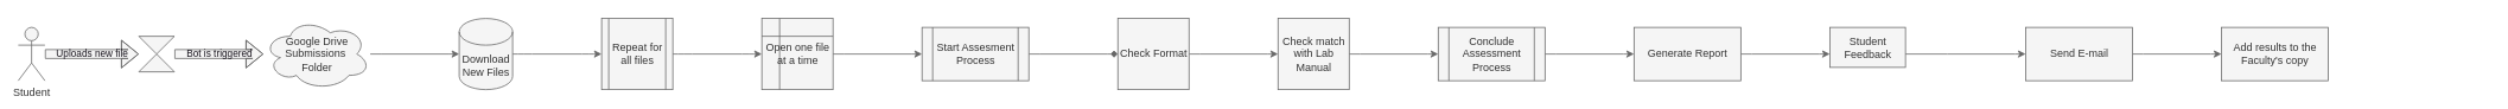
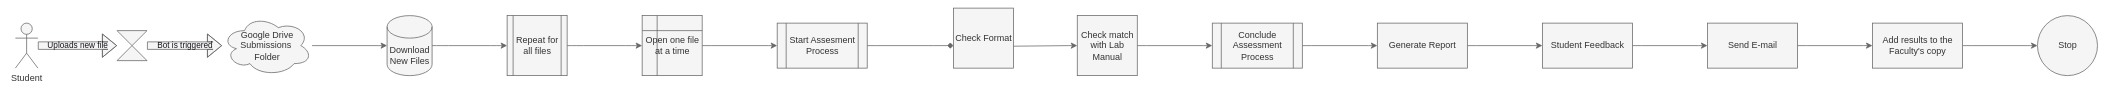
  <mxCell id="0" />
  <mxCell id="1" parent="0" />
  <mxCell id="2" style="edgeStyle=none;html=1;labelBackgroundColor=none;labelBorderColor=none;fontColor=#18141D;noEdgeStyle=1;orthogonal=1;fillColor=#f5f5f5;strokeColor=#666666;" edge="1" parent="1" source="3" target="28"><mxGeometry relative="1" as="geometry"><Array as="points"><mxPoint x="587.5" y="60" /><mxPoint x="663.5" y="60" /></Array></mxGeometry></mxCell>
  <mxCell id="3" value="Download New Files" style="shape=cylinder3;whiteSpace=wrap;html=1;boundedLbl=1;backgroundOutline=1;size=15;rounded=0;fillColor=#f5f5f5;fontColor=#333333;strokeColor=#666666;labelBackgroundColor=none;labelBorderColor=none;" vertex="1" parent="1"><mxGeometry x="515.5" y="20" width="60" height="80" as="geometry" /></mxCell>
  <mxCell id="4" style="edgeStyle=none;html=1;noEdgeStyle=1;orthogonal=1;fillColor=#f5f5f5;strokeColor=#666666;rounded=0;fontColor=#18141D;labelBackgroundColor=none;labelBorderColor=none;endArrow=diamond;" edge="1" parent="1" source="5" target="7"><mxGeometry relative="1" as="geometry"><Array as="points"><mxPoint x="1167.5" y="60" /><mxPoint x="1243.5" y="60" /></Array></mxGeometry></mxCell>
  <mxCell id="5" value="Start Assesment Process" style="shape=process;whiteSpace=wrap;html=1;backgroundOutline=1;rounded=0;fillColor=#f5f5f5;fontColor=#333333;strokeColor=#666666;labelBackgroundColor=none;labelBorderColor=none;" vertex="1" parent="1"><mxGeometry x="1035.5" y="30" width="120" height="60" as="geometry" /></mxCell>
  <mxCell id="6" value="" style="edgeStyle=none;html=1;noEdgeStyle=1;orthogonal=1;fillColor=#f5f5f5;strokeColor=#666666;rounded=0;fontColor=#18141D;labelBackgroundColor=none;labelBorderColor=none;" edge="1" parent="1" source="7" target="15"><mxGeometry relative="1" as="geometry"><Array as="points"><mxPoint x="1347.5" y="60" /><mxPoint x="1423.5" y="60" /></Array></mxGeometry></mxCell>
- <mxCell id="7" value="Check Format" style="whiteSpace=wrap;html=1;rounded=0;fillColor=#f5f5f5;fontColor=#333333;strokeColor=#666666;labelBackgroundColor=none;labelBorderColor=none;" vertex="1" parent="1"><mxGeometry x="1255.5" y="20" width="80" height="80" as="geometry" /></mxCell>
+ <mxCell id="7" value="Check Format" style="whiteSpace=wrap;html=1;rounded=0;fillColor=#f5f5f5;fontColor=#333333;strokeColor=#666666;labelBackgroundColor=none;labelBorderColor=none;" vertex="1" parent="1"><mxGeometry x="1270.5" y="10" width="80" height="80" as="geometry" /></mxCell>
  <mxCell id="8" value="" style="edgeStyle=none;html=1;noEdgeStyle=1;orthogonal=1;fillColor=#f5f5f5;strokeColor=#666666;rounded=0;fontColor=#18141D;labelBackgroundColor=none;labelBorderColor=none;" edge="1" parent="1" source="9" target="3"><mxGeometry relative="1" as="geometry"><Array as="points"><mxPoint x="427.5" y="60" /><mxPoint x="503.5" y="60" /></Array></mxGeometry></mxCell>
  <mxCell id="9" value="Google Drive Submissions&amp;nbsp;&lt;br&gt;Folder" style="ellipse;shape=cloud;whiteSpace=wrap;html=1;rounded=0;fillColor=#f5f5f5;fontColor=#333333;strokeColor=#666666;labelBackgroundColor=none;labelBorderColor=none;" vertex="1" parent="1"><mxGeometry x="295.5" y="20" width="120" height="80" as="geometry" /></mxCell>
  <mxCell id="10" style="edgeStyle=none;html=1;noEdgeStyle=1;orthogonal=1;fillColor=#f5f5f5;strokeColor=#666666;rounded=0;fontColor=#18141D;labelBackgroundColor=none;labelBorderColor=none;" edge="1" parent="1" source="11" target="5"><mxGeometry relative="1" as="geometry"><Array as="points"><mxPoint x="947.5" y="60" /><mxPoint x="1023.5" y="60" /></Array></mxGeometry></mxCell>
  <mxCell id="11" value="Open one file at a time" style="shape=internalStorage;whiteSpace=wrap;html=1;backgroundOutline=1;rounded=0;fillColor=#f5f5f5;fontColor=#333333;strokeColor=#666666;labelBackgroundColor=none;labelBorderColor=none;" vertex="1" parent="1"><mxGeometry x="855.5" y="20" width="80" height="80" as="geometry" /></mxCell>
  <mxCell id="12" value="" style="shape=collate;whiteSpace=wrap;html=1;fillColor=#f5f5f5;fontColor=#333333;strokeColor=#666666;rounded=0;labelBackgroundColor=none;labelBorderColor=none;" vertex="1" parent="1"><mxGeometry x="155.5" y="40" width="40" height="40" as="geometry" /></mxCell>
  <mxCell id="13" value="Student" style="shape=umlActor;verticalLabelPosition=bottom;verticalAlign=top;html=1;outlineConnect=0;fillColor=#f5f5f5;fontColor=#333333;strokeColor=#666666;rounded=0;labelBackgroundColor=none;labelBorderColor=none;" vertex="1" parent="1"><mxGeometry x="20" y="30" width="30" height="60" as="geometry" /></mxCell>
  <mxCell id="14" style="edgeStyle=none;html=1;noEdgeStyle=1;orthogonal=1;fillColor=#f5f5f5;strokeColor=#666666;rounded=0;fontColor=#18141D;labelBackgroundColor=none;labelBorderColor=none;" edge="1" parent="1" source="15" target="25"><mxGeometry relative="1" as="geometry"><Array as="points"><mxPoint x="1527.5" y="60" /><mxPoint x="1603.5" y="60" /></Array></mxGeometry></mxCell>
  <mxCell id="15" value="Check match with Lab Manual" style="whiteSpace=wrap;html=1;rounded=0;fillColor=#f5f5f5;fontColor=#333333;strokeColor=#666666;labelBackgroundColor=none;labelBorderColor=none;" vertex="1" parent="1"><mxGeometry x="1435.5" y="20" width="80" height="80" as="geometry" /></mxCell>
  <mxCell id="16" value="" style="edgeStyle=none;html=1;noEdgeStyle=1;orthogonal=1;fillColor=#f5f5f5;strokeColor=#666666;rounded=0;fontColor=#18141D;labelBackgroundColor=none;labelBorderColor=none;" edge="1" parent="1" source="17" target="19"><mxGeometry relative="1" as="geometry"><Array as="points"><mxPoint x="1967.5" y="60" /><mxPoint x="2043.5" y="60" /></Array></mxGeometry></mxCell>
  <mxCell id="17" value="Generate Report" style="whiteSpace=wrap;html=1;backgroundOutline=1;rounded=0;fillColor=#f5f5f5;fontColor=#333333;strokeColor=#666666;labelBackgroundColor=none;labelBorderColor=none;" vertex="1" parent="1"><mxGeometry x="1835.5" y="30" width="120" height="60" as="geometry" /></mxCell>
  <mxCell id="18" value="" style="edgeStyle=none;html=1;noEdgeStyle=1;orthogonal=1;fillColor=#f5f5f5;strokeColor=#666666;rounded=0;fontColor=#18141D;labelBackgroundColor=none;labelBorderColor=none;" edge="1" parent="1" source="19" target="21"><mxGeometry relative="1" as="geometry"><Array as="points"><mxPoint x="2187.5" y="60" /><mxPoint x="2263.5" y="60" /></Array></mxGeometry></mxCell>
- <mxCell id="19" value="Student Feedback" style="whiteSpace=wrap;html=1;backgroundOutline=1;rounded=0;fillColor=#f5f5f5;fontColor=#333333;strokeColor=#666666;labelBackgroundColor=none;labelBorderColor=none;" vertex="1" parent="1"><mxGeometry x="2055.5" y="30" width="85" height="45" as="geometry" /></mxCell>
+ <mxCell id="19" value="Student Feedback" style="whiteSpace=wrap;html=1;backgroundOutline=1;rounded=0;fillColor=#f5f5f5;fontColor=#333333;strokeColor=#666666;labelBackgroundColor=none;labelBorderColor=none;" vertex="1" parent="1"><mxGeometry x="2055.5" y="30" width="120" height="60" as="geometry" /></mxCell>
  <mxCell id="20" value="" style="edgeStyle=none;html=1;noEdgeStyle=1;orthogonal=1;fillColor=#f5f5f5;strokeColor=#666666;rounded=0;fontColor=#18141D;labelBackgroundColor=none;labelBorderColor=none;" edge="1" parent="1" source="21" target="23"><mxGeometry relative="1" as="geometry"><Array as="points"><mxPoint x="2407.5" y="60" /><mxPoint x="2483.5" y="60" /></Array></mxGeometry></mxCell>
  <mxCell id="21" value="Send E-mail" style="whiteSpace=wrap;html=1;rounded=0;fillColor=#f5f5f5;fontColor=#333333;strokeColor=#666666;labelBackgroundColor=none;labelBorderColor=none;" vertex="1" parent="1"><mxGeometry x="2275.5" y="30" width="120" height="60" as="geometry" /></mxCell>
+ <mxCell id="22" style="edgeStyle=none;html=1;labelBackgroundColor=none;labelBorderColor=none;fontColor=#18141D;noEdgeStyle=1;orthogonal=1;fillColor=#f5f5f5;strokeColor=#666666;" edge="1" parent="1" source="23" target="26"><mxGeometry relative="1" as="geometry"><Array as="points"><mxPoint x="2627.5" y="60" /><mxPoint x="2703.5" y="60" /></Array></mxGeometry></mxCell>
  <mxCell id="23" value="Add results to the Faculty's copy" style="whiteSpace=wrap;html=1;rounded=0;fillColor=#f5f5f5;fontColor=#333333;strokeColor=#666666;labelBackgroundColor=none;labelBorderColor=none;" vertex="1" parent="1"><mxGeometry x="2495.5" y="30" width="120" height="60" as="geometry" /></mxCell>
  <mxCell id="24" style="edgeStyle=none;html=1;noEdgeStyle=1;orthogonal=1;fillColor=#f5f5f5;strokeColor=#666666;rounded=0;fontColor=#18141D;labelBackgroundColor=none;labelBorderColor=none;" edge="1" parent="1" source="25" target="17"><mxGeometry relative="1" as="geometry"><Array as="points"><mxPoint x="1747.5" y="60" /><mxPoint x="1823.5" y="60" /></Array></mxGeometry></mxCell>
  <mxCell id="25" value="Conclude Assessment Process" style="shape=process;whiteSpace=wrap;html=1;backgroundOutline=1;fillColor=#f5f5f5;fontColor=#333333;strokeColor=#666666;rounded=0;labelBackgroundColor=none;labelBorderColor=none;" vertex="1" parent="1"><mxGeometry x="1615.5" y="30" width="120" height="60" as="geometry" /></mxCell>
+ <mxCell id="26" value="Stop" style="ellipse;whiteSpace=wrap;html=1;rounded=0;fillColor=#f5f5f5;fontColor=#333333;strokeColor=#666666;labelBackgroundColor=none;labelBorderColor=none;" vertex="1" parent="1"><mxGeometry x="2715.5" y="20" width="80" height="80" as="geometry" /></mxCell>
  <mxCell id="27" style="edgeStyle=none;html=1;labelBackgroundColor=none;labelBorderColor=none;fontColor=#18141D;noEdgeStyle=1;orthogonal=1;fillColor=#f5f5f5;strokeColor=#666666;" edge="1" parent="1" source="28" target="11"><mxGeometry relative="1" as="geometry"><Array as="points"><mxPoint x="767.5" y="60" /><mxPoint x="843.5" y="60" /></Array></mxGeometry></mxCell>
  <mxCell id="28" value="Repeat for all files" style="shape=process;whiteSpace=wrap;html=1;fillColor=#f5f5f5;fontColor=#333333;strokeColor=#666666;rounded=0;labelBackgroundColor=none;labelBorderColor=none;" vertex="1" parent="1"><mxGeometry x="675.5" y="20" width="80" height="80" as="geometry" /></mxCell>
  <mxCell id="29" value="Uploads new file" style="shape=flexArrow;endArrow=classic;html=1;labelBackgroundColor=none;labelBorderColor=none;fontColor=#18141D;fillColor=#f5f5f5;strokeColor=#666666;noEdgeStyle=1;orthogonal=1;" edge="1" parent="1" source="13" target="12"><mxGeometry width="50" height="50" relative="1" as="geometry"><mxPoint x="90.5" y="90" as="sourcePoint" /><mxPoint x="140.5" y="40" as="targetPoint" /><Array as="points"><mxPoint x="67.5" y="60" /><mxPoint x="143.5" y="60" /></Array></mxGeometry></mxCell>
  <mxCell id="30" value="Bot is triggered" style="shape=flexArrow;endArrow=classic;html=1;labelBackgroundColor=none;labelBorderColor=none;fontColor=#18141D;fillColor=#f5f5f5;strokeColor=#666666;noEdgeStyle=1;orthogonal=1;" edge="1" parent="1" source="12" target="9"><mxGeometry width="50" height="50" relative="1" as="geometry"><mxPoint x="219.5" y="154.5" as="sourcePoint" /><mxPoint x="269.5" y="104.5" as="targetPoint" /><Array as="points"><mxPoint x="207.5" y="60" /><mxPoint x="283.5" y="60" /></Array></mxGeometry></mxCell>
